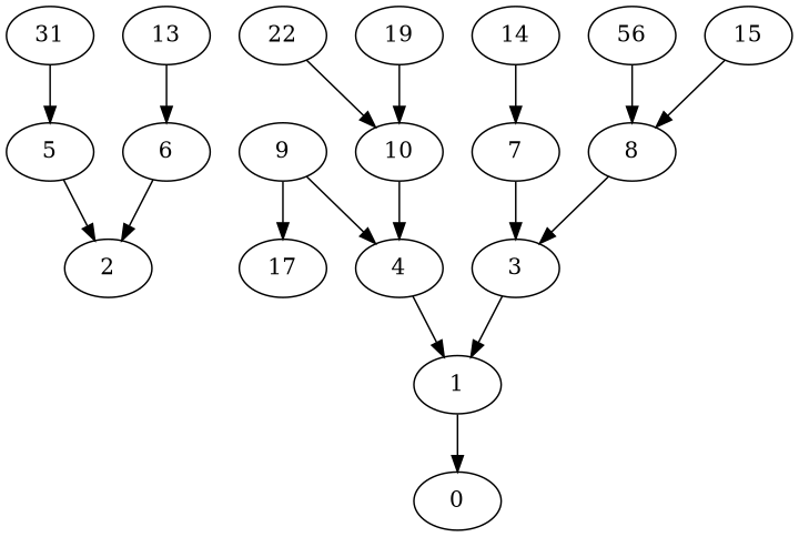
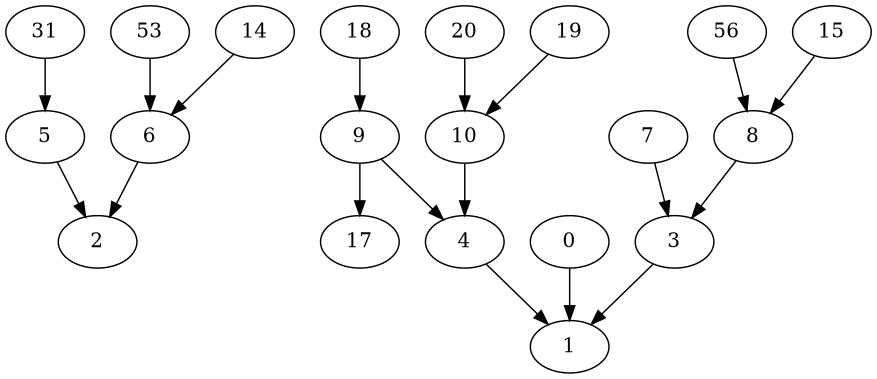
  digraph {
    node [Processor=1 Weight=7]
    edge [Weight=52]
    n1 [Start=0 label=31]
    5 [Start=63 Weight=5]
    2 [Start=96 Weight=4]
-   13 [Start=10 Weight=9]
+   13 [Start=10 Weight=9 label=53]
    6 [Start=68 Weight=4]
    14 [Start=19 Weight=10]
    7 [Start=72 Weight=10]
    3 [Start=100]
    15 [Start=29]
    8 [Start=82 Weight=8]
    n11 [Start=36 Weight=10 label=56]
    17 [Start=46]
    9 [Start=90 Weight=4]
    4 [Start=107 Weight=8]
+   18 [Start=53 Weight=3]
    19 [Start=56 Weight=4]
    10 [Start=94 Weight=2]
    0 [Start=117 Weight=8]
    1 [Start=115 Weight=2]
-   20 [Start=60 Weight=3 label=22]
+   20 [Start=60 Weight=3]
    n1 -> 5 [Weight=42]
    5 -> 2 [Weight=63]
    13 -> 6 [Weight=21]
    6 -> 2 [Weight=73]
-   14 -> 7
+   14 -> 6
    7 -> 3 [Weight=94]
    3 -> 1
    15 -> 8 [Weight=73]
    8 -> 3 [Weight=83]
    n11 -> 8
    9 -> 17 [Weight=63]
    9 -> 4 [Weight=94]
    4 -> 1 [Weight=73]
+   18 -> 9 [Weight=73]
    19 -> 10 [Weight=83]
    10 -> 4
-   1 -> 0 [Weight=21]
+   0 -> 1 [Weight=21]
    20 -> 10
  }
